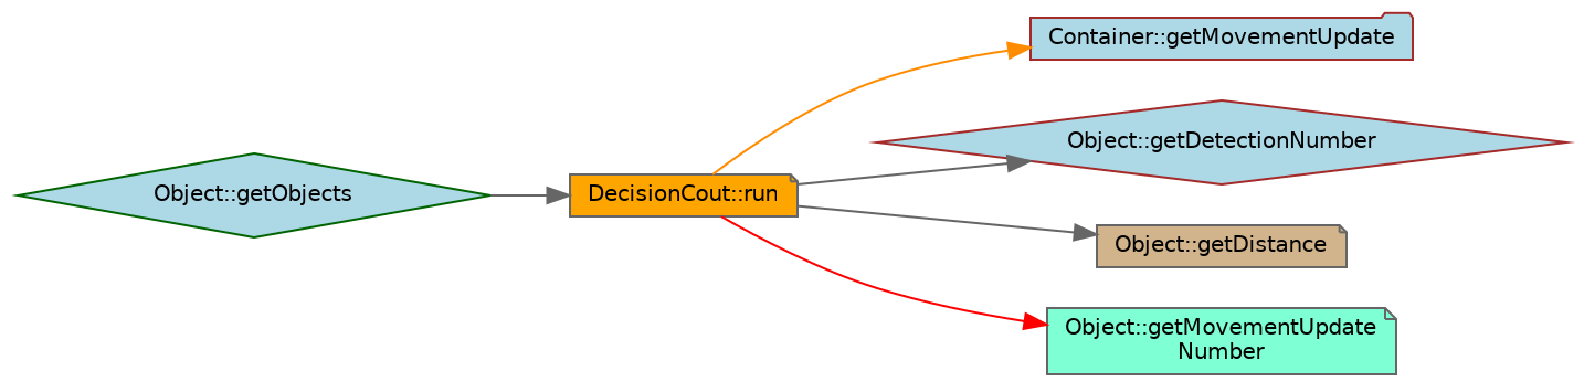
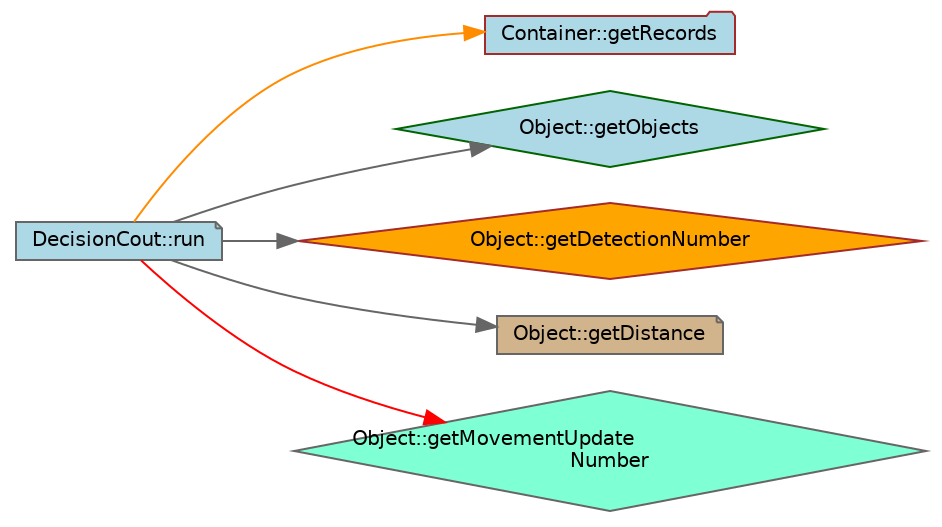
  digraph {
    rankdir=LR
    node [color=gray40 fillcolor=orange fontname=Helvetica fontsize=10 shape=note style=filled]
    edge [color=gray40 fontname=Helvetica fontsize=10 labelfontname=Helvetica labelfontsize=10 style=solid]
-   n1 [fontcolor=black height=0.2 label="DecisionCout::run" width=0.4]
-   n2 [color=brown fillcolor=lightblue height=0.2 label="Container::getMovementUpdate" shape=folder width=0.4]
+   n1 [fillcolor=lightblue fontcolor=black height=0.2 label="DecisionCout::run" width=0.4]
+   n2 [color=brown fillcolor=lightblue height=0.2 label="Container::getRecords" shape=folder width=0.4]
    n3 [color=darkgreen fillcolor=lightblue height=0.2 label="Object::getObjects" shape=diamond width=0.4]
-   n4 [color=brown fillcolor=lightblue height=0.2 label="Object::getDetectionNumber" shape=diamond width=0.4]
+   n4 [color=brown height=0.2 label="Object::getDetectionNumber" shape=diamond width=0.4]
    n5 [fillcolor=tan height=0.2 label="Object::getDistance" width=0.4]
-   n6 [fillcolor=aquamarine height=0.2 label="Object::getMovementUpdate\lNumber" width=0.4]
+   n6 [fillcolor=aquamarine height=0.2 label="Object::getMovementUpdate\lNumber" shape=diamond width=0.4]
    n1 -> n2 [color=darkorange]
-   n3 -> n1
+   n1 -> n3
    n1 -> n4
    n1 -> n5
    n1 -> n6 [color=red]
  }
